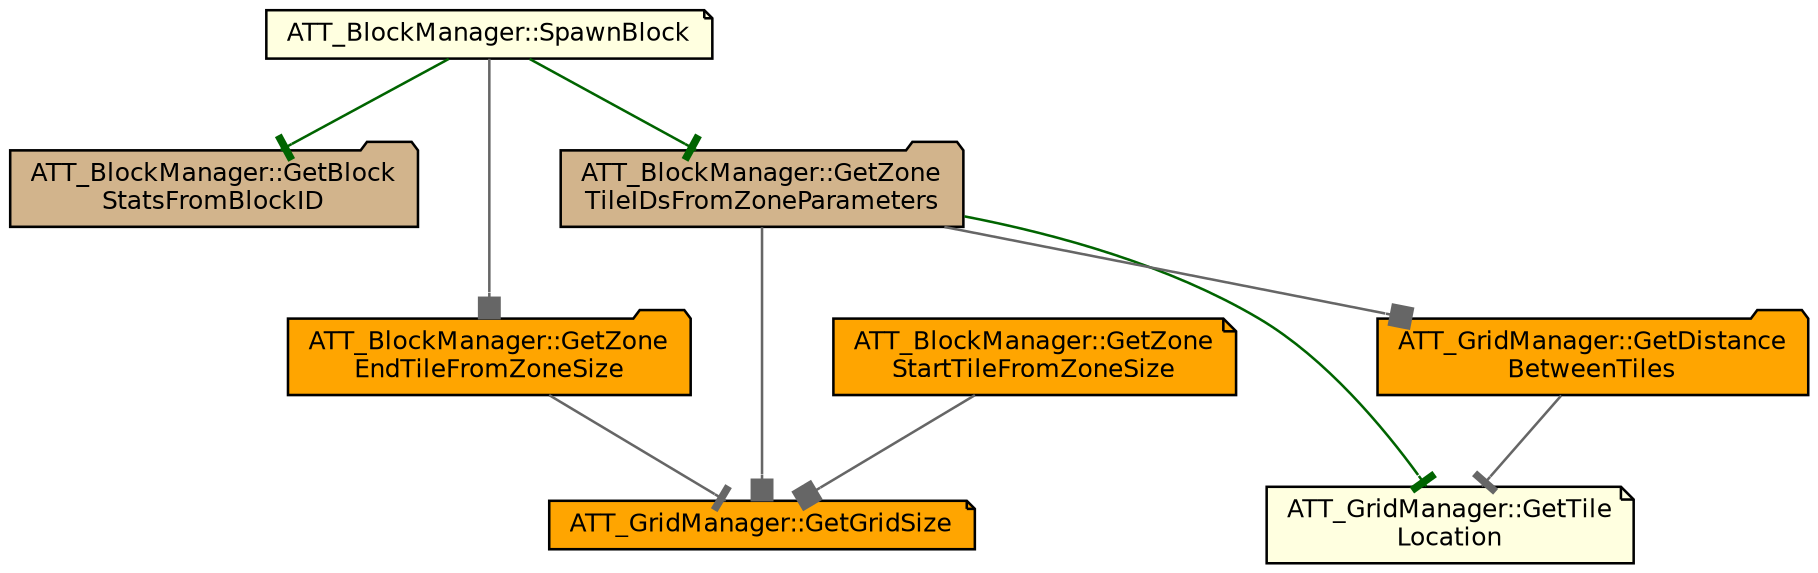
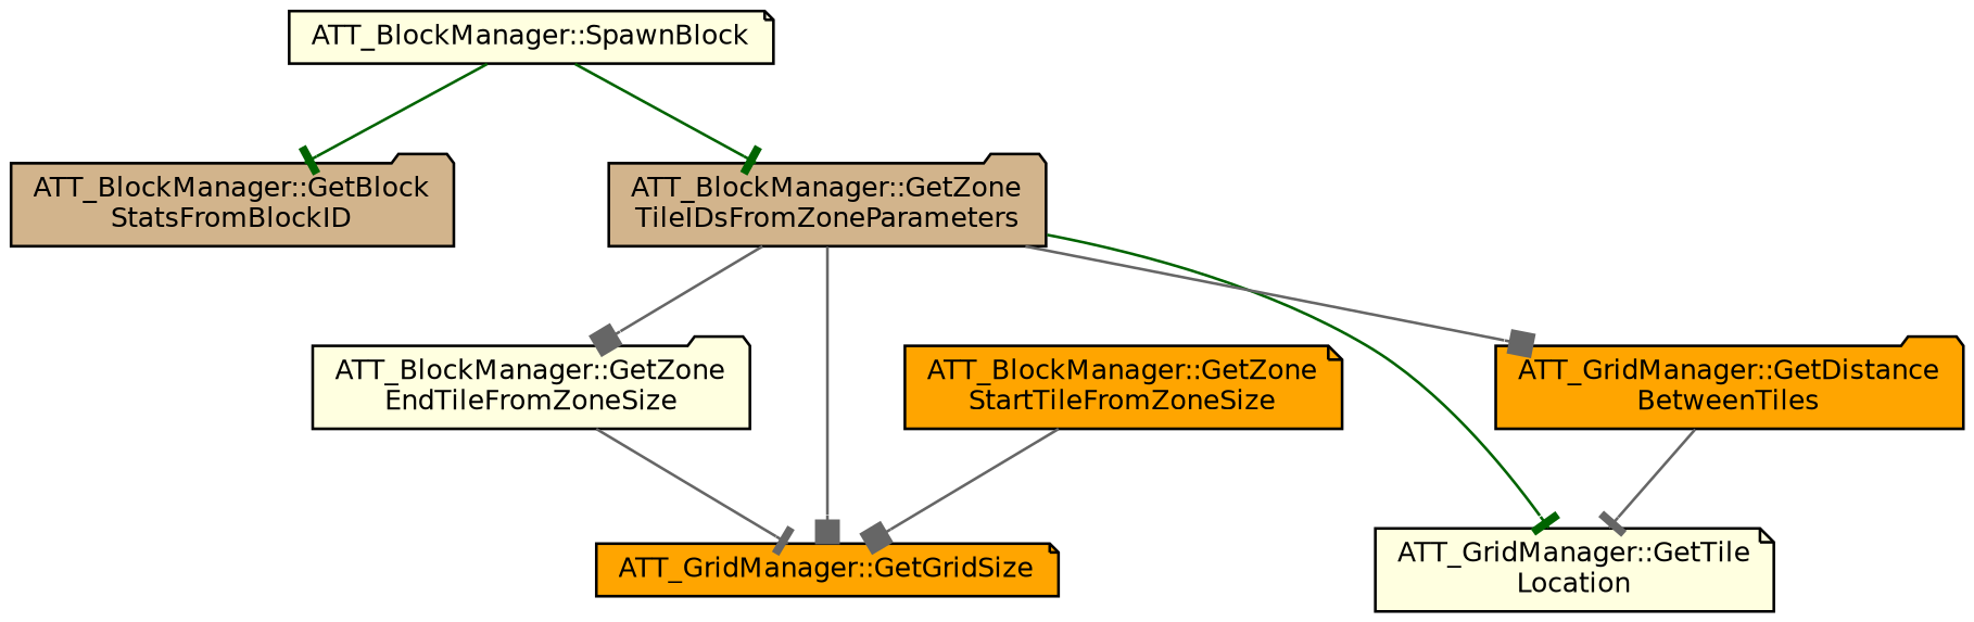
  digraph {
    rankdir=TB
    node [color=black fillcolor=lightyellow fontname=Helvetica fontsize=10 shape=note style=filled]
    edge [arrowhead=tee color=gray40 fontname=Helvetica fontsize=10 labelfontname=Helvetica labelfontsize=10 style=solid]
    n1 [fontcolor=black height=0.2 label="ATT_BlockManager::SpawnBlock" width=0.4]
    n2 [fillcolor=tan height=0.2 label="ATT_BlockManager::GetBlock\lStatsFromBlockID" shape=folder width=0.4]
-   n3 [fillcolor=orange height=0.2 label="ATT_BlockManager::GetZone\lEndTileFromZoneSize" shape=folder width=0.4]
+   n3 [height=0.2 label="ATT_BlockManager::GetZone\lEndTileFromZoneSize" shape=folder width=0.4]
    n4 [fillcolor=tan height=0.2 label="ATT_BlockManager::GetZone\lTileIDsFromZoneParameters" shape=folder width=0.4]
    n5 [height=0.2 label="ATT_GridManager::GetTile\lLocation" width=0.4]
    n6 [fillcolor=orange height=0.2 label="ATT_BlockManager::GetZone\lStartTileFromZoneSize" width=0.4]
    n7 [fillcolor=orange height=0.2 label="ATT_GridManager::GetGridSize" width=0.4]
    n8 [fillcolor=orange height=0.2 label="ATT_GridManager::GetDistance\lBetweenTiles" shape=folder width=0.4]
    n1 -> n2 [color=darkgreen]
-   n1 -> n3 [arrowhead=box]
+   n4 -> n3 [arrowhead=box]
    n1 -> n4 [color=darkgreen]
    n3 -> n7
    n4 -> n5 [color=darkgreen]
    n4 -> n7 [arrowhead=box]
    n4 -> n8 [arrowhead=box]
    n6 -> n7 [arrowhead=box]
    n8 -> n5
  }
